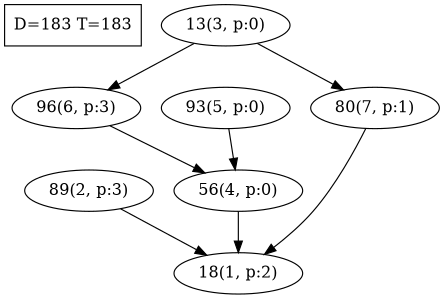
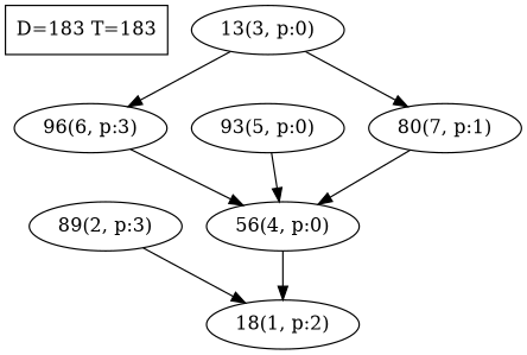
  digraph {
    n1 [label="D=183 T=183" shape=box]
    n2 [label="89(2, p:3)"]
    n3 [label="18(1, p:2)"]
    n4 [label="13(3, p:0)"]
    n5 [label="96(6, p:3)"]
    n6 [label="80(7, p:1)"]
    n7 [label="93(5, p:0)"]
    n8 [label="56(4, p:0)"]
    n2 -> n3
    n4 -> n5
    n4 -> n6
    n5 -> n8
-   n6 -> n3
+   n6 -> n8
    n7 -> n8
    n8 -> n3
  }
